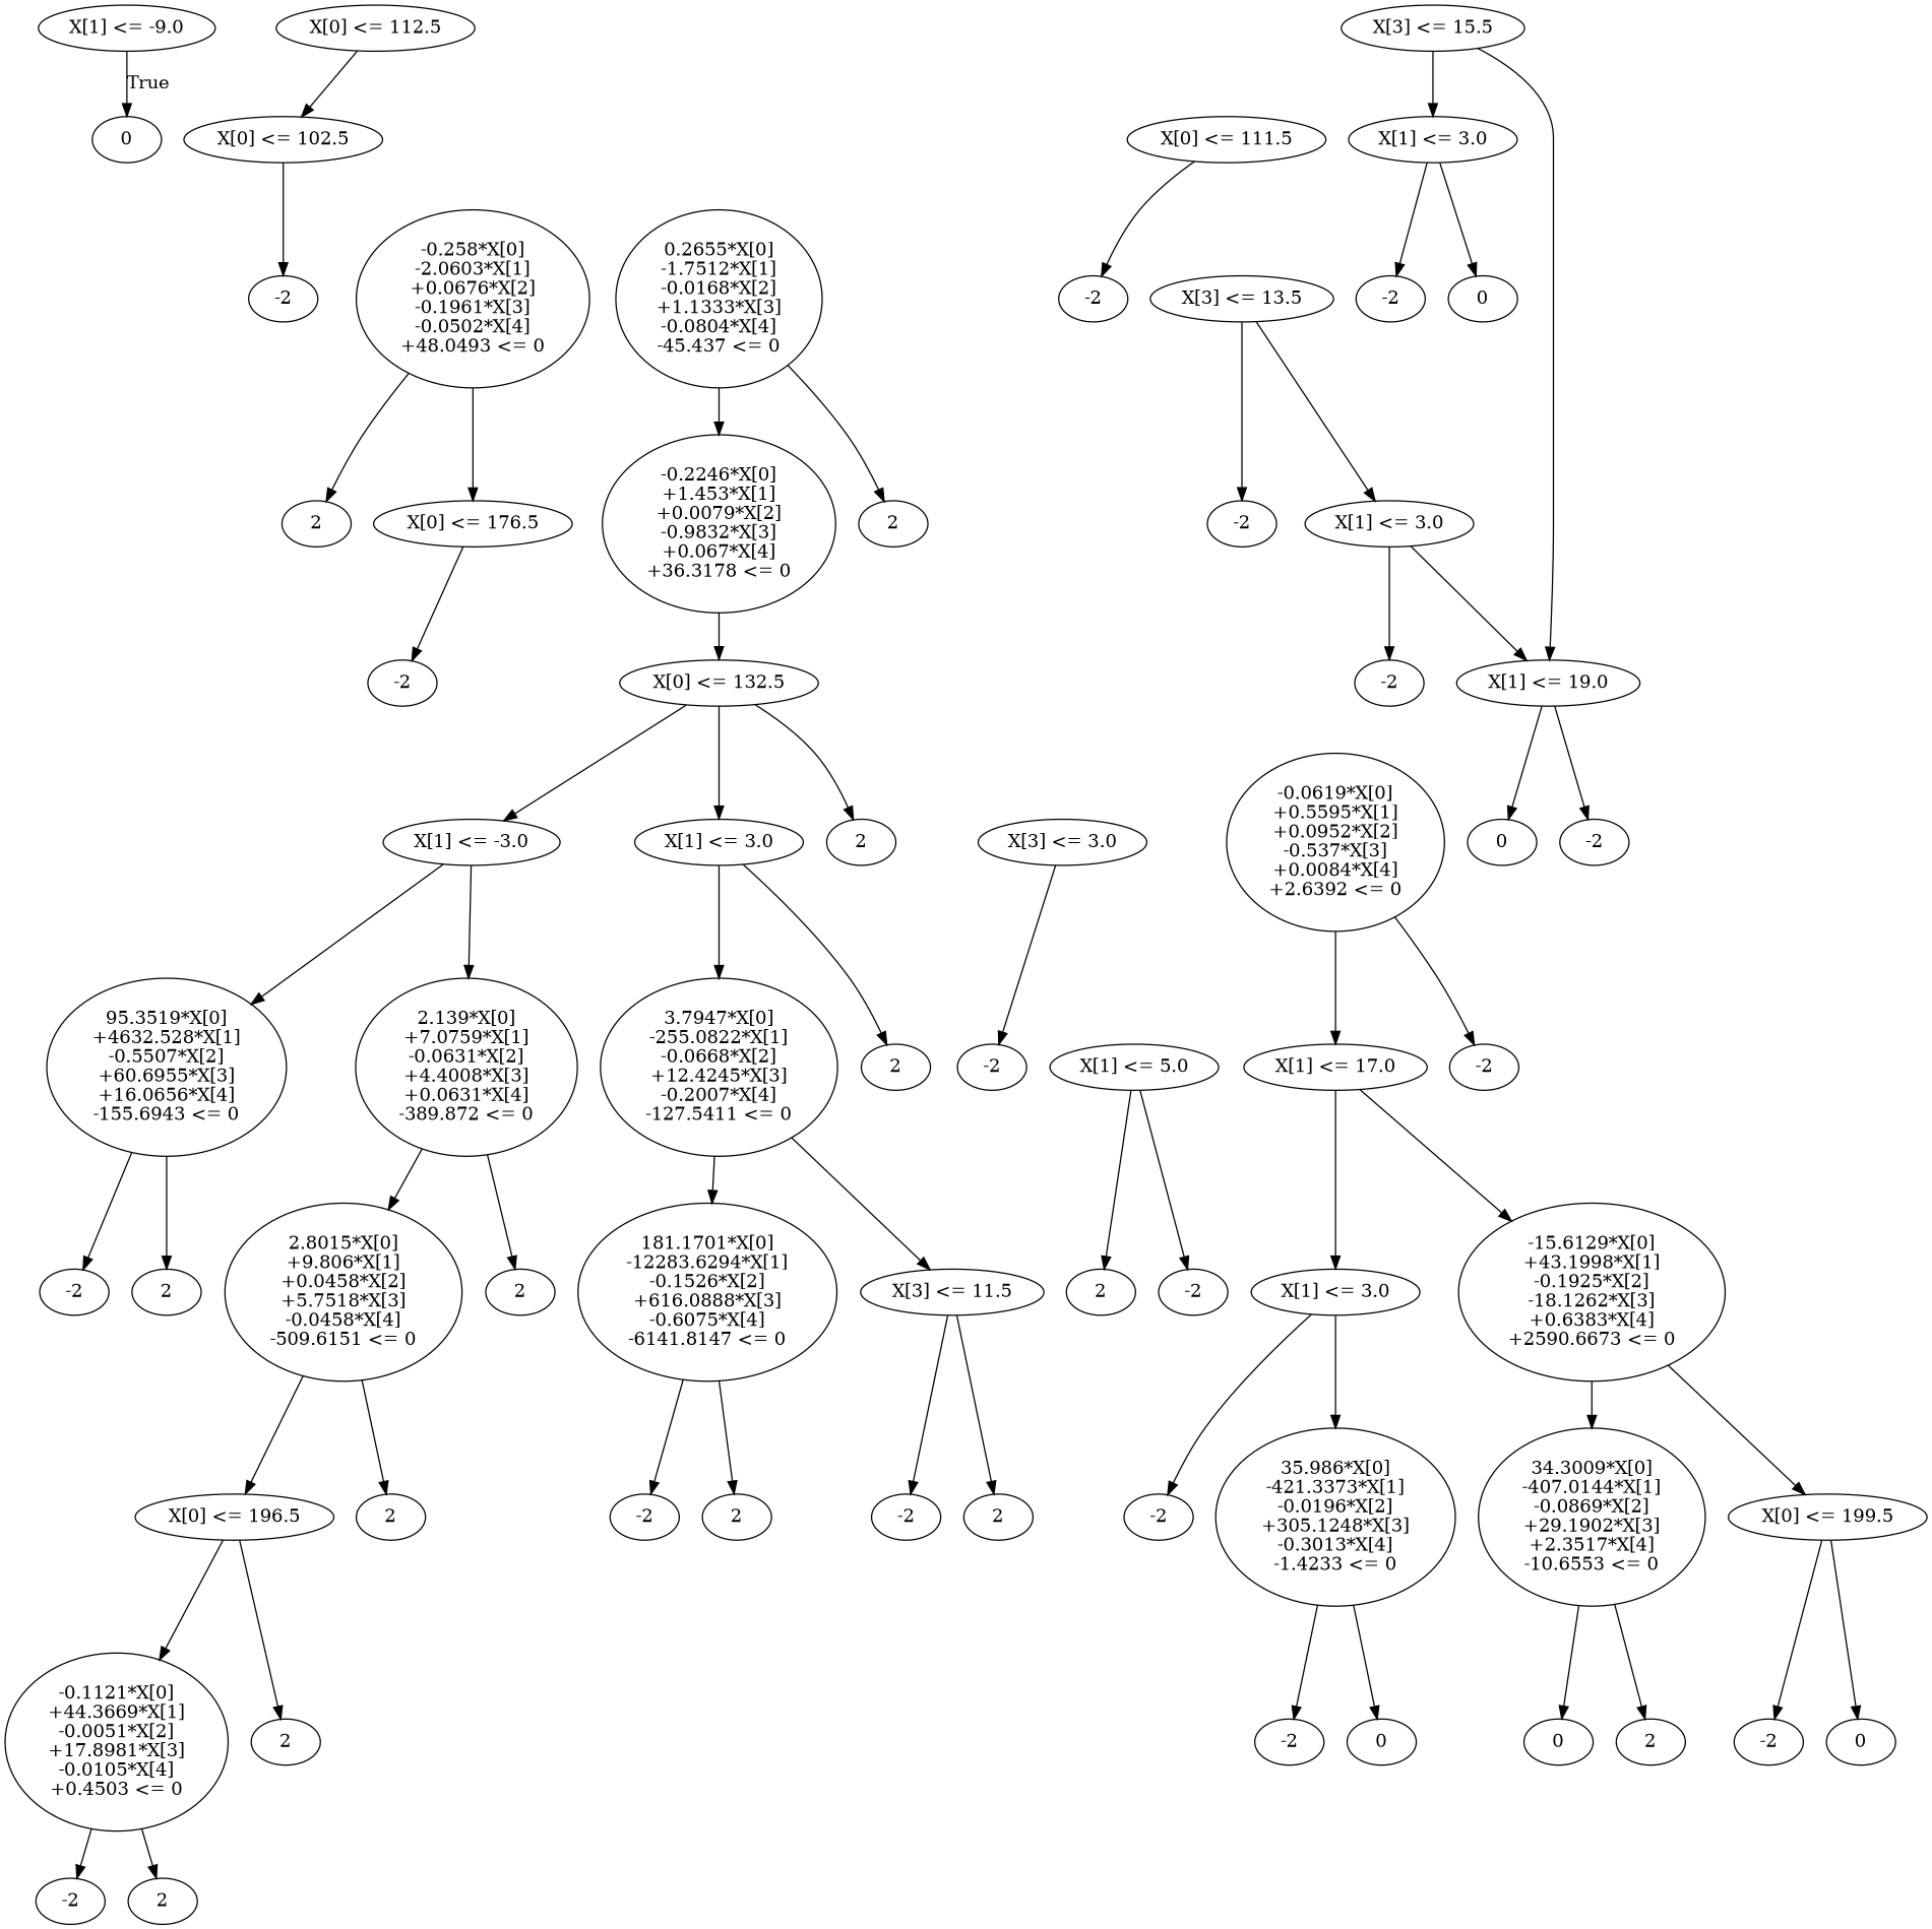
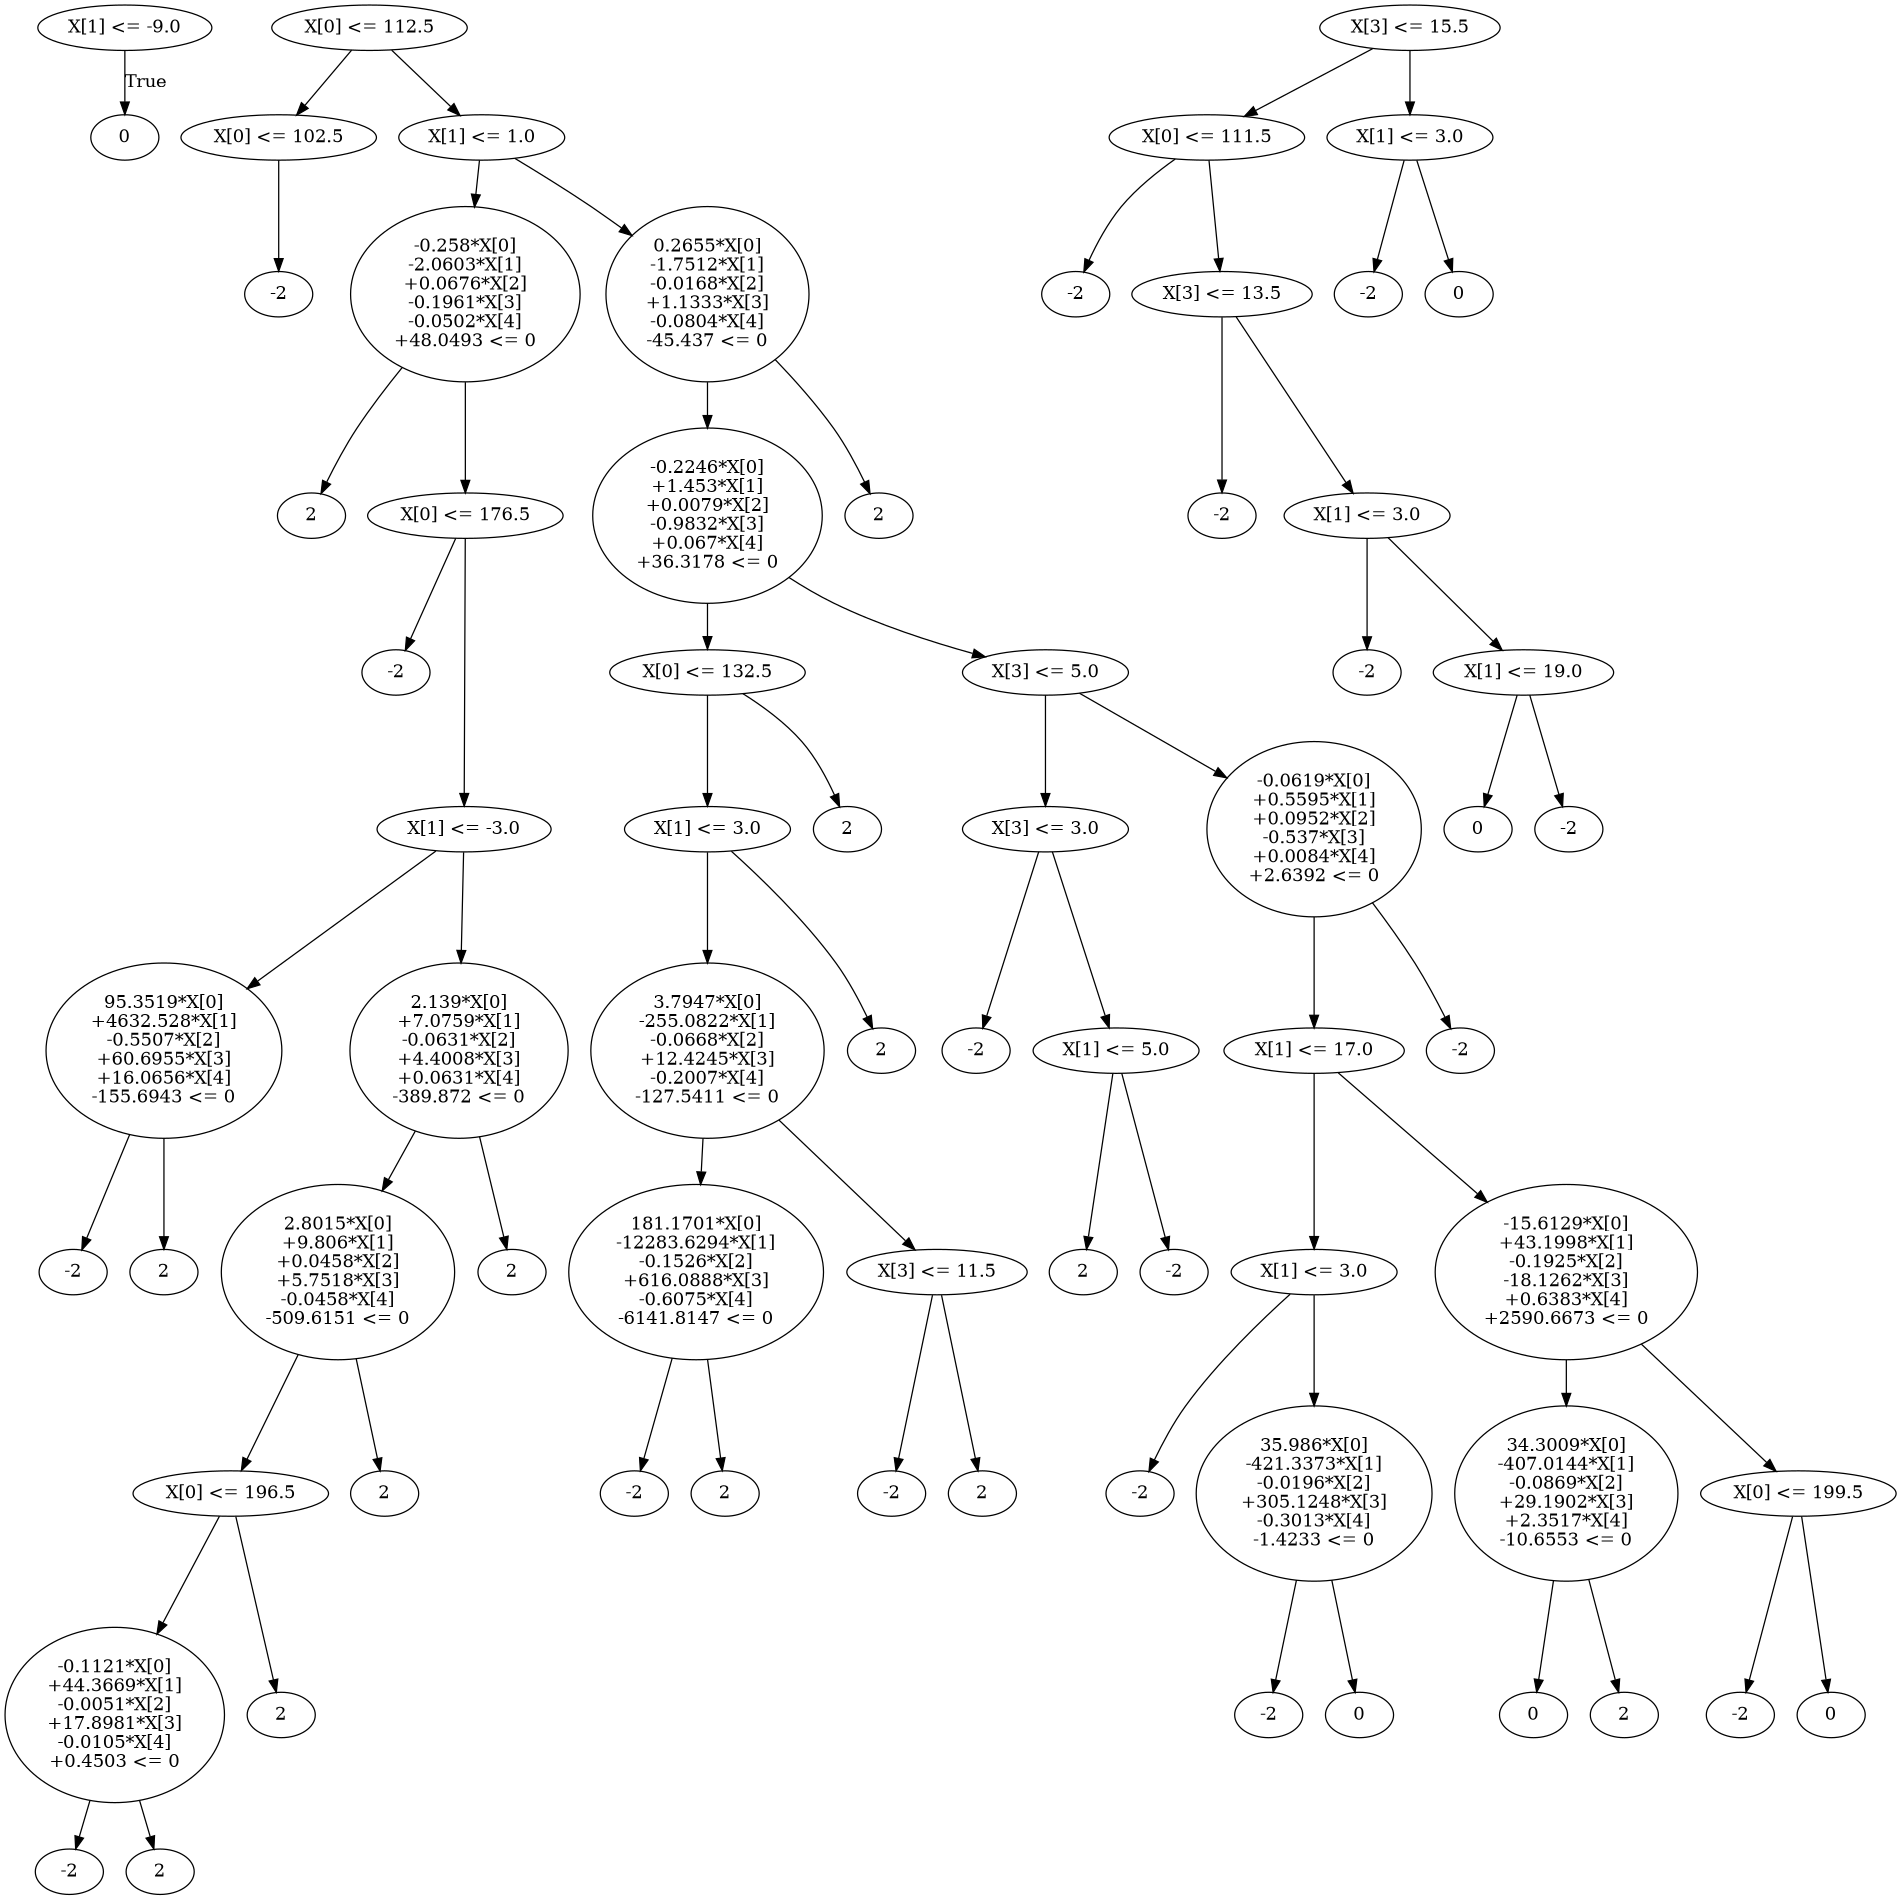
  digraph {
    n1 [label="X[1] <= -9.0"]
    n2 [label=0]
    n3 [label="X[0] <= 112.5"]
    n4 [label="X[0] <= 102.5"]
+   n5 [label="X[1] <= 1.0"]
    n6 [label=-2]
    n7 [label="-0.258*X[0]\n-2.0603*X[1]\n+0.0676*X[2]\n-0.1961*X[3]\n-0.0502*X[4]\n+48.0493 <= 0"]
    n8 [label="0.2655*X[0]\n-1.7512*X[1]\n-0.0168*X[2]\n+1.1333*X[3]\n-0.0804*X[4]\n-45.437 <= 0"]
    n9 [label="X[3] <= 15.5"]
    n10 [label="X[0] <= 111.5"]
    n11 [label="X[1] <= 3.0"]
    n12 [label=-2]
    n13 [label="X[3] <= 13.5"]
    n14 [label=-2]
    n15 [label=0]
    n16 [label=-2]
    n17 [label="X[1] <= 3.0"]
    n18 [label=-2]
    n19 [label="X[1] <= 19.0"]
    n20 [label=0]
    n21 [label=-2]
    n22 [label=2]
    n23 [label="X[0] <= 176.5"]
    n24 [label="-0.2246*X[0]\n+1.453*X[1]\n+0.0079*X[2]\n-0.9832*X[3]\n+0.067*X[4]\n+36.3178 <= 0"]
    n25 [label=2]
    n26 [label=-2]
    n27 [label="X[1] <= -3.0"]
    n28 [label="95.3519*X[0]\n+4632.528*X[1]\n-0.5507*X[2]\n+60.6955*X[3]\n+16.0656*X[4]\n-155.6943 <= 0"]
    n29 [label="2.139*X[0]\n+7.0759*X[1]\n-0.0631*X[2]\n+4.4008*X[3]\n+0.0631*X[4]\n-389.872 <= 0"]
    n30 [label=-2]
    n31 [label=2]
    n32 [label="2.8015*X[0]\n+9.806*X[1]\n+0.0458*X[2]\n+5.7518*X[3]\n-0.0458*X[4]\n-509.6151 <= 0"]
    n33 [label=2]
    n34 [label="X[0] <= 196.5"]
    n35 [label=2]
    n36 [label="-0.1121*X[0]\n+44.3669*X[1]\n-0.0051*X[2]\n+17.8981*X[3]\n-0.0105*X[4]\n+0.4503 <= 0"]
    n37 [label=2]
    n38 [label=-2]
    n39 [label=2]
    n40 [label="X[0] <= 132.5"]
+   n41 [label="X[3] <= 5.0"]
    n42 [label="X[1] <= 3.0"]
    n43 [label=2]
    n44 [label="X[3] <= 3.0"]
    n45 [label="-0.0619*X[0]\n+0.5595*X[1]\n+0.0952*X[2]\n-0.537*X[3]\n+0.0084*X[4]\n+2.6392 <= 0"]
    n46 [label="3.7947*X[0]\n-255.0822*X[1]\n-0.0668*X[2]\n+12.4245*X[3]\n-0.2007*X[4]\n-127.5411 <= 0"]
    n47 [label=2]
    n48 [label="181.1701*X[0]\n-12283.6294*X[1]\n-0.1526*X[2]\n+616.0888*X[3]\n-0.6075*X[4]\n-6141.8147 <= 0"]
    n49 [label="X[3] <= 11.5"]
    n50 [label=-2]
    n51 [label=2]
    n52 [label=-2]
    n53 [label=2]
    n54 [label=-2]
    n55 [label="X[1] <= 5.0"]
    n56 [label="X[1] <= 17.0"]
    n57 [label=-2]
    n58 [label=2]
    n59 [label=-2]
    n60 [label="X[1] <= 3.0"]
    n61 [label="-15.6129*X[0]\n+43.1998*X[1]\n-0.1925*X[2]\n-18.1262*X[3]\n+0.6383*X[4]\n+2590.6673 <= 0"]
    n62 [label=-2]
    n63 [label="35.986*X[0]\n-421.3373*X[1]\n-0.0196*X[2]\n+305.1248*X[3]\n-0.3013*X[4]\n-1.4233 <= 0"]
    n64 [label="34.3009*X[0]\n-407.0144*X[1]\n-0.0869*X[2]\n+29.1902*X[3]\n+2.3517*X[4]\n-10.6553 <= 0"]
    n65 [label="X[0] <= 199.5"]
    n66 [label=-2]
    n67 [label=0]
    n68 [label=0]
    n69 [label=2]
    n70 [label=-2]
    n71 [label=0]
    n1 -> n2 [label=True]
    n3 -> n4
+   n3 -> n5
    n4 -> n6
+   n5 -> n7
+   n5 -> n8
    n7 -> n22
    n7 -> n23
    n8 -> n24
    n8 -> n25
-   n9 -> n19
+   n9 -> n10
    n9 -> n11
    n10 -> n12
+   n10 -> n13
    n11 -> n14
    n11 -> n15
    n13 -> n16
    n13 -> n17
    n17 -> n18
    n17 -> n19
    n19 -> n20
    n19 -> n21
    n23 -> n26
-   n40 -> n27
+   n23 -> n27
    n24 -> n40
+   n24 -> n41
    n27 -> n28
    n27 -> n29
    n28 -> n30
    n28 -> n31
    n29 -> n32
    n29 -> n33
    n32 -> n34
    n32 -> n35
    n34 -> n36
    n34 -> n37
    n36 -> n38
    n36 -> n39
    n40 -> n42
    n40 -> n43
+   n41 -> n44
+   n41 -> n45
    n42 -> n46
    n42 -> n47
    n44 -> n54
+   n44 -> n55
    n45 -> n56
    n45 -> n57
    n46 -> n48
    n46 -> n49
    n48 -> n50
    n48 -> n51
    n49 -> n52
    n49 -> n53
    n55 -> n58
    n55 -> n59
    n56 -> n60
    n56 -> n61
    n60 -> n62
    n60 -> n63
    n61 -> n64
    n61 -> n65
    n63 -> n66
    n63 -> n67
    n64 -> n68
    n64 -> n69
    n65 -> n70
    n65 -> n71
  }
